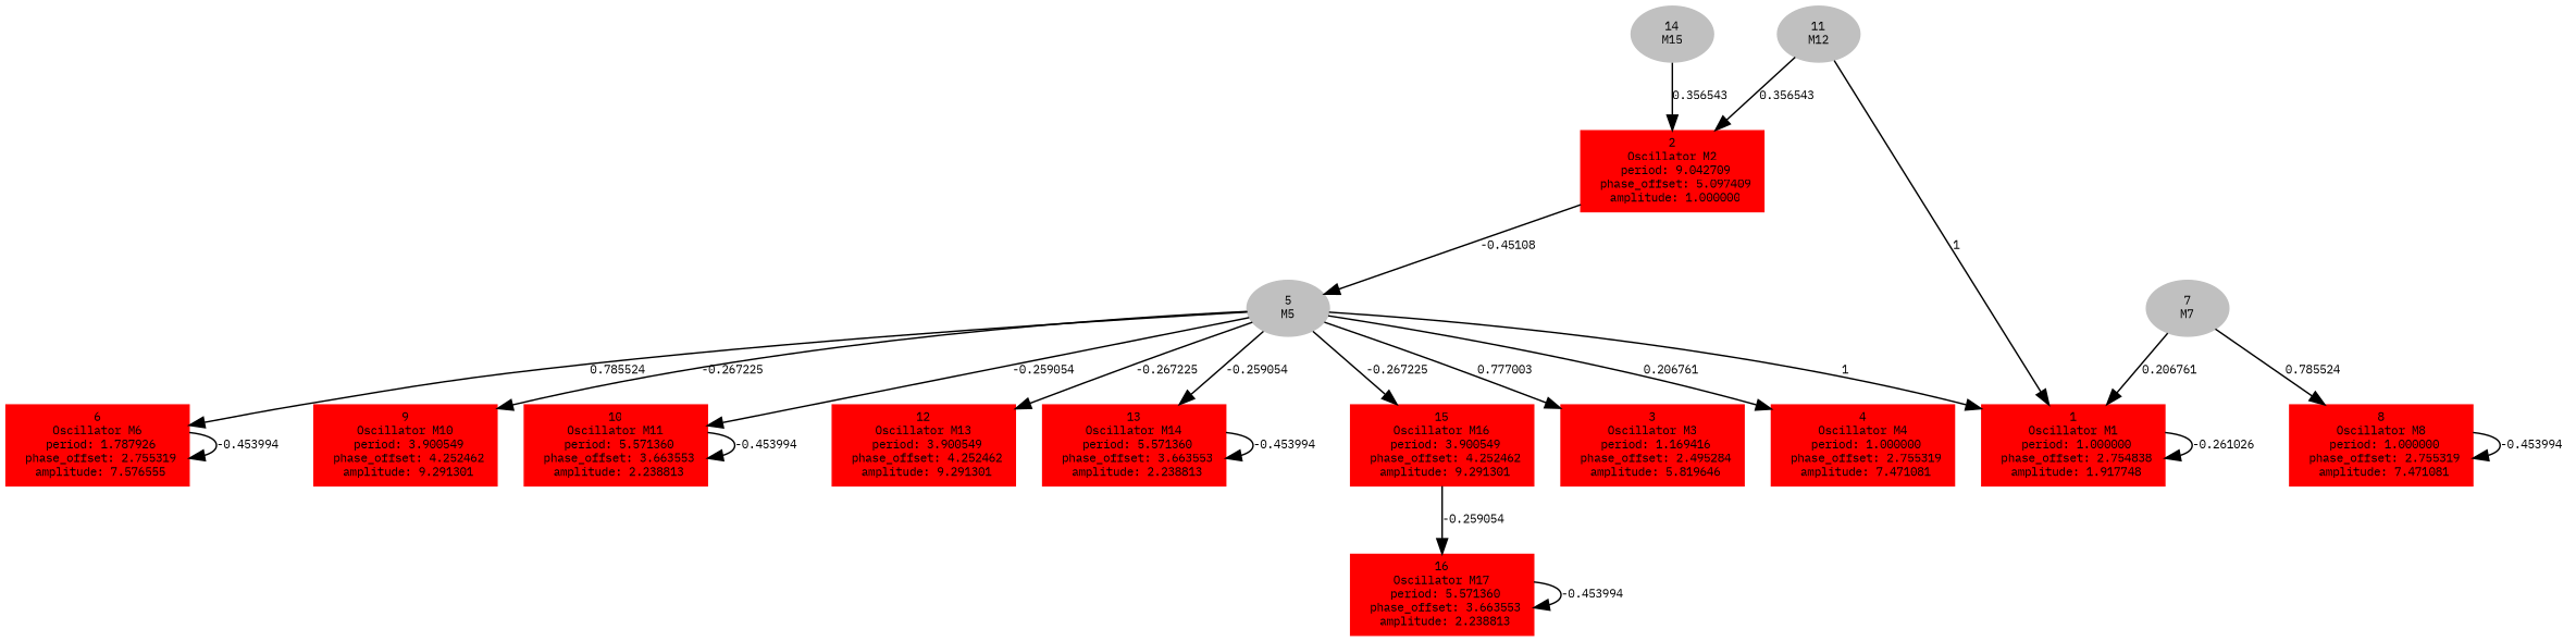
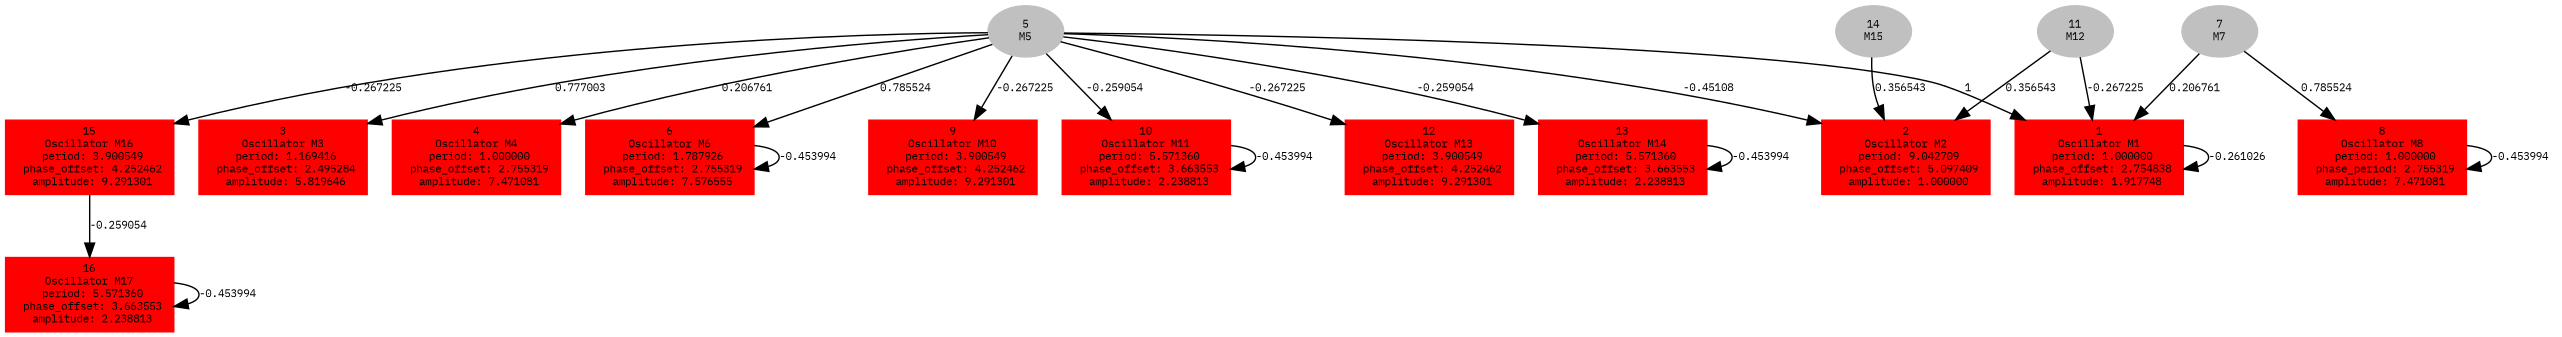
  digraph {
    fontname="IBM Plex Mono"
    forcelabels=true
    node [color=red fontname="IBM Plex Mono" fontsize=8 shape=box style=filled]
    edge [fontname="IBM Plex Mono" fontsize=8]
    n1 [label=<1<BR />Oscillator M1<BR /> period: 1.000000<BR /> phase_offset: 2.754838<BR /> amplitude: 1.917748>]
    n2 [label=<2<BR />Oscillator M2<BR /> period: 9.042709<BR /> phase_offset: 5.097409<BR /> amplitude: 1.000000>]
    n3 [label=<3<BR />Oscillator M3<BR /> period: 1.169416<BR /> phase_offset: 2.495284<BR /> amplitude: 5.819646>]
    n4 [label=<4<BR />Oscillator M4<BR /> period: 1.000000<BR /> phase_offset: 2.755319<BR /> amplitude: 7.471081>]
    n5 [color=grey label=<5<BR/>M5> shape=""]
    n6 [label=<6<BR />Oscillator M6<BR /> period: 1.787926<BR /> phase_offset: 2.755319<BR /> amplitude: 7.576555>]
    n7 [label=<9<BR />Oscillator M10<BR /> period: 3.900549<BR /> phase_offset: 4.252462<BR /> amplitude: 9.291301>]
    n8 [label=<10<BR />Oscillator M11<BR /> period: 5.571360<BR /> phase_offset: 3.663553<BR /> amplitude: 2.238813>]
    n9 [label=<12<BR />Oscillator M13<BR /> period: 3.900549<BR /> phase_offset: 4.252462<BR /> amplitude: 9.291301>]
    n10 [label=<13<BR />Oscillator M14<BR /> period: 5.571360<BR /> phase_offset: 3.663553<BR /> amplitude: 2.238813>]
    n11 [label=<15<BR />Oscillator M16<BR /> period: 3.900549<BR /> phase_offset: 4.252462<BR /> amplitude: 9.291301>]
    n12 [label=<16<BR />Oscillator M17<BR /> period: 5.571360<BR /> phase_offset: 3.663553<BR /> amplitude: 2.238813>]
    n13 [color=grey label=<7<BR/>M7> shape=""]
-   n14 [label=<8<BR />Oscillator M8<BR /> period: 1.000000<BR /> phase_offset: 2.755319<BR /> amplitude: 7.471081>]
+   n14 [label=<8<BR />Oscillator M8<BR /> period: 1.000000<BR /> phase_period: 2.755319<BR /> amplitude: 7.471081>]
    n15 [color=grey label=<11<BR/>M12> shape=""]
    n16 [color=grey label=<14<BR/>M15> shape=""]
    n1 -> n1 [label="-0.261026 "]
    n5 -> n1 [label="1 "]
-   n2 -> n5 [label="-0.45108 "]
+   n5 -> n2 [label="-0.45108 "]
    n5 -> n3 [label="0.777003 "]
    n5 -> n4 [label="0.206761 "]
    n5 -> n6 [label="0.785524 "]
    n5 -> n7 [label="-0.267225 "]
    n5 -> n8 [label="-0.259054 "]
    n5 -> n9 [label="-0.267225 "]
    n5 -> n10 [label="-0.259054 "]
    n5 -> n11 [label="-0.267225 "]
    n6 -> n6 [label="-0.453994 "]
    n8 -> n8 [label="-0.453994 "]
    n10 -> n10 [label="-0.453994 "]
    n11 -> n12 [label="-0.259054 "]
    n12 -> n12 [label="-0.453994 "]
    n13 -> n1 [label="0.206761 "]
    n13 -> n14 [label="0.785524 "]
    n14 -> n14 [label="-0.453994 "]
-   n15 -> n1 [label="1 "]
+   n15 -> n1 [label="-0.267225 "]
    n15 -> n2 [label="0.356543 "]
    n16 -> n2 [label="0.356543 "]
  }
